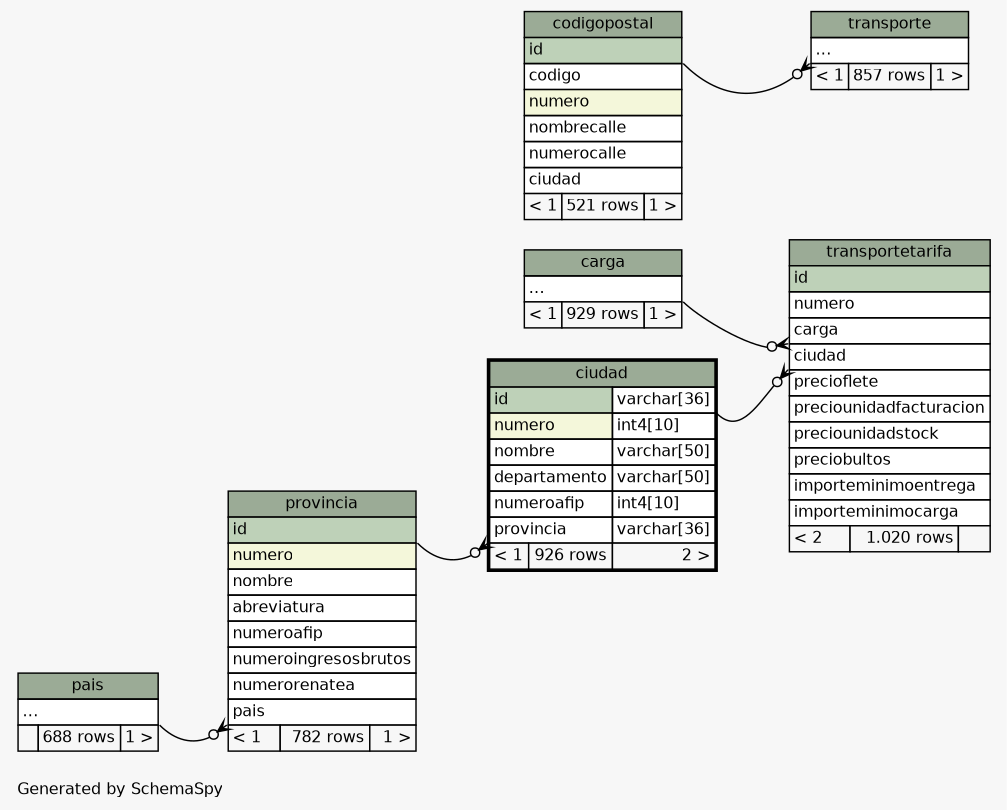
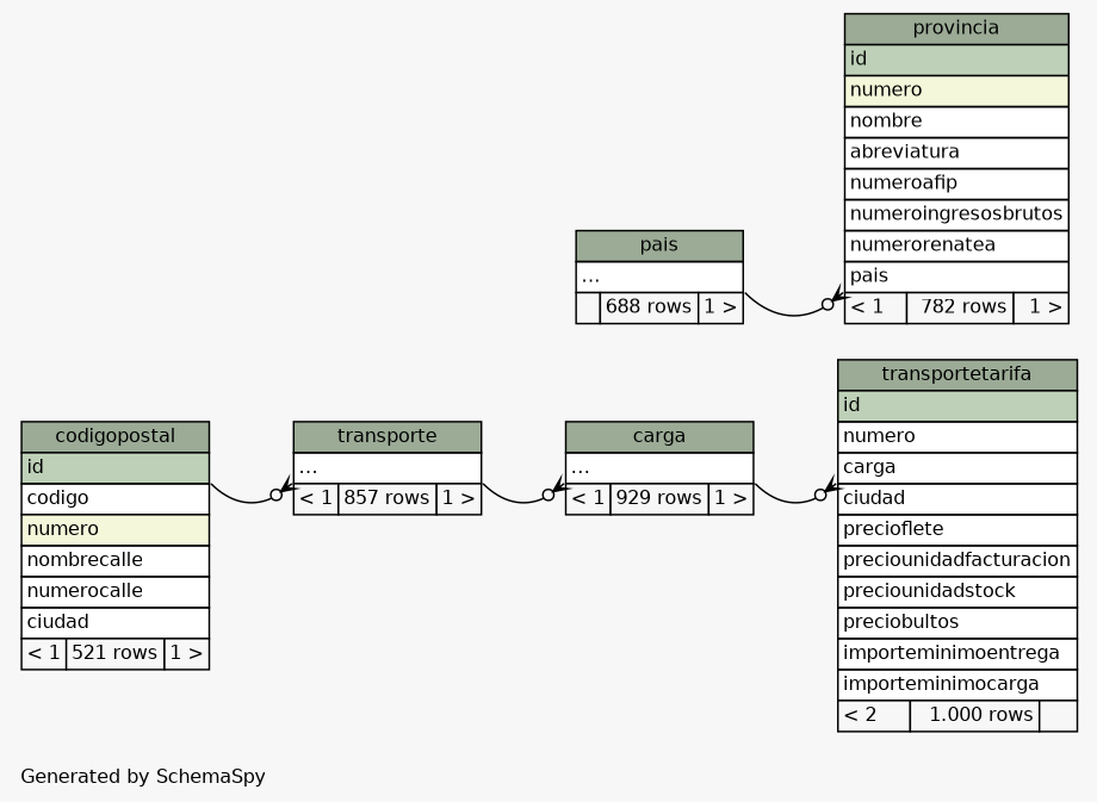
  digraph {
    bgcolor="#f7f7f7"
    fontname=Helvetica
    fontsize=11
    label="\nGenerated by SchemaSpy"
    labeljust=l
    nodesep=0.18
    rankdir=RL
    ranksep=0.46
    node [fontname=Helvetica fontsize=11 shape=plaintext]
    edge [arrowhead=none arrowsize=0.8 arrowtail=crowodot dir=back headport="elipses:se" tailport="elipses:sw"]
    n1 [label=<     <TABLE BORDER="0" CELLBORDER="1" CELLSPACING="0" BGCOLOR="#ffffff">       <TR><TD COLSPAN="3" BGCOLOR="#9bab96" ALIGN="CENTER">carga</TD></TR>       <TR><TD PORT="elipses" COLSPAN="3" ALIGN="LEFT">...</TD></TR>       <TR><TD ALIGN="LEFT" BGCOLOR="#f7f7f7">&lt; 1</TD><TD ALIGN="RIGHT" BGCOLOR="#f7f7f7">929 rows</TD><TD ALIGN="RIGHT" BGCOLOR="#f7f7f7">1 &gt;</TD></TR>     </TABLE>>]
    n2 [label=<     <TABLE BORDER="0" CELLBORDER="1" CELLSPACING="0" BGCOLOR="#ffffff">       <TR><TD COLSPAN="3" BGCOLOR="#9bab96" ALIGN="CENTER">transporte</TD></TR>       <TR><TD PORT="elipses" COLSPAN="3" ALIGN="LEFT">...</TD></TR>       <TR><TD ALIGN="LEFT" BGCOLOR="#f7f7f7">&lt; 1</TD><TD ALIGN="RIGHT" BGCOLOR="#f7f7f7">857 rows</TD><TD ALIGN="RIGHT" BGCOLOR="#f7f7f7">1 &gt;</TD></TR>     </TABLE>>]
    n3 [label=<     <TABLE BORDER="0" CELLBORDER="1" CELLSPACING="0" BGCOLOR="#ffffff">       <TR><TD COLSPAN="3" BGCOLOR="#9bab96" ALIGN="CENTER">codigopostal</TD></TR>       <TR><TD PORT="id" COLSPAN="3" BGCOLOR="#bed1b8" ALIGN="LEFT">id</TD></TR>       <TR><TD PORT="codigo" COLSPAN="3" ALIGN="LEFT">codigo</TD></TR>       <TR><TD PORT="numero" COLSPAN="3" BGCOLOR="#f4f7da" ALIGN="LEFT">numero</TD></TR>       <TR><TD PORT="nombrecalle" COLSPAN="3" ALIGN="LEFT">nombrecalle</TD></TR>       <TR><TD PORT="numerocalle" COLSPAN="3" ALIGN="LEFT">numerocalle</TD></TR>       <TR><TD PORT="ciudad" COLSPAN="3" ALIGN="LEFT">ciudad</TD></TR>       <TR><TD ALIGN="LEFT" BGCOLOR="#f7f7f7">&lt; 1</TD><TD ALIGN="RIGHT" BGCOLOR="#f7f7f7">521 rows</TD><TD ALIGN="RIGHT" BGCOLOR="#f7f7f7">1 &gt;</TD></TR>     </TABLE>>]
-   n4 [label=<     <TABLE BORDER="2" CELLBORDER="1" CELLSPACING="0" BGCOLOR="#ffffff">       <TR><TD COLSPAN="3" BGCOLOR="#9bab96" ALIGN="CENTER">ciudad</TD></TR>       <TR><TD PORT="id" COLSPAN="2" BGCOLOR="#bed1b8" ALIGN="LEFT">id</TD><TD PORT="id.type" ALIGN="LEFT">varchar[36]</TD></TR>       <TR><TD PORT="numero" COLSPAN="2" BGCOLOR="#f4f7da" ALIGN="LEFT">numero</TD><TD PORT="numero.type" ALIGN="LEFT">int4[10]</TD></TR>       <TR><TD PORT="nombre" COLSPAN="2" ALIGN="LEFT">nombre</TD><TD PORT="nombre.type" ALIGN="LEFT">varchar[50]</TD></TR>       <TR><TD PORT="departamento" COLSPAN="2" ALIGN="LEFT">departamento</TD><TD PORT="departamento.type" ALIGN="LEFT">varchar[50]</TD></TR>       <TR><TD PORT="numeroafip" COLSPAN="2" ALIGN="LEFT">numeroafip</TD><TD PORT="numeroafip.type" ALIGN="LEFT">int4[10]</TD></TR>       <TR><TD PORT="provincia" COLSPAN="2" ALIGN="LEFT">provincia</TD><TD PORT="provincia.type" ALIGN="LEFT">varchar[36]</TD></TR>       <TR><TD ALIGN="LEFT" BGCOLOR="#f7f7f7">&lt; 1</TD><TD ALIGN="RIGHT" BGCOLOR="#f7f7f7">926 rows</TD><TD ALIGN="RIGHT" BGCOLOR="#f7f7f7">2 &gt;</TD></TR>     </TABLE>>]
    n5 [label=<     <TABLE BORDER="0" CELLBORDER="1" CELLSPACING="0" BGCOLOR="#ffffff">       <TR><TD COLSPAN="3" BGCOLOR="#9bab96" ALIGN="CENTER">provincia</TD></TR>       <TR><TD PORT="id" COLSPAN="3" BGCOLOR="#bed1b8" ALIGN="LEFT">id</TD></TR>       <TR><TD PORT="numero" COLSPAN="3" BGCOLOR="#f4f7da" ALIGN="LEFT">numero</TD></TR>       <TR><TD PORT="nombre" COLSPAN="3" ALIGN="LEFT">nombre</TD></TR>       <TR><TD PORT="abreviatura" COLSPAN="3" ALIGN="LEFT">abreviatura</TD></TR>       <TR><TD PORT="numeroafip" COLSPAN="3" ALIGN="LEFT">numeroafip</TD></TR>       <TR><TD PORT="numeroingresosbrutos" COLSPAN="3" ALIGN="LEFT">numeroingresosbrutos</TD></TR>       <TR><TD PORT="numerorenatea" COLSPAN="3" ALIGN="LEFT">numerorenatea</TD></TR>       <TR><TD PORT="pais" COLSPAN="3" ALIGN="LEFT">pais</TD></TR>       <TR><TD ALIGN="LEFT" BGCOLOR="#f7f7f7">&lt; 1</TD><TD ALIGN="RIGHT" BGCOLOR="#f7f7f7">782 rows</TD><TD ALIGN="RIGHT" BGCOLOR="#f7f7f7">1 &gt;</TD></TR>     </TABLE>>]
    n6 [label=<     <TABLE BORDER="0" CELLBORDER="1" CELLSPACING="0" BGCOLOR="#ffffff">       <TR><TD COLSPAN="3" BGCOLOR="#9bab96" ALIGN="CENTER">pais</TD></TR>       <TR><TD PORT="elipses" COLSPAN="3" ALIGN="LEFT">...</TD></TR>       <TR><TD ALIGN="LEFT" BGCOLOR="#f7f7f7">  </TD><TD ALIGN="RIGHT" BGCOLOR="#f7f7f7">688 rows</TD><TD ALIGN="RIGHT" BGCOLOR="#f7f7f7">1 &gt;</TD></TR>     </TABLE>>]
-   n7 [label=<     <TABLE BORDER="0" CELLBORDER="1" CELLSPACING="0" BGCOLOR="#ffffff">       <TR><TD COLSPAN="3" BGCOLOR="#9bab96" ALIGN="CENTER">transportetarifa</TD></TR>       <TR><TD PORT="id" COLSPAN="3" BGCOLOR="#bed1b8" ALIGN="LEFT">id</TD></TR>       <TR><TD PORT="numero" COLSPAN="3" ALIGN="LEFT">numero</TD></TR>       <TR><TD PORT="carga" COLSPAN="3" ALIGN="LEFT">carga</TD></TR>       <TR><TD PORT="ciudad" COLSPAN="3" ALIGN="LEFT">ciudad</TD></TR>       <TR><TD PORT="precioflete" COLSPAN="3" ALIGN="LEFT">precioflete</TD></TR>       <TR><TD PORT="preciounidadfacturacion" COLSPAN="3" ALIGN="LEFT">preciounidadfacturacion</TD></TR>       <TR><TD PORT="preciounidadstock" COLSPAN="3" ALIGN="LEFT">preciounidadstock</TD></TR>       <TR><TD PORT="preciobultos" COLSPAN="3" ALIGN="LEFT">preciobultos</TD></TR>       <TR><TD PORT="importeminimoentrega" COLSPAN="3" ALIGN="LEFT">importeminimoentrega</TD></TR>       <TR><TD PORT="importeminimocarga" COLSPAN="3" ALIGN="LEFT">importeminimocarga</TD></TR>       <TR><TD ALIGN="LEFT" BGCOLOR="#f7f7f7">&lt; 2</TD><TD ALIGN="RIGHT" BGCOLOR="#f7f7f7">1.020 rows</TD><TD ALIGN="RIGHT" BGCOLOR="#f7f7f7">  </TD></TR>     </TABLE>>]
+   n7 [label=<     <TABLE BORDER="0" CELLBORDER="1" CELLSPACING="0" BGCOLOR="#ffffff">       <TR><TD COLSPAN="3" BGCOLOR="#9bab96" ALIGN="CENTER">transportetarifa</TD></TR>       <TR><TD PORT="id" COLSPAN="3" BGCOLOR="#bed1b8" ALIGN="LEFT">id</TD></TR>       <TR><TD PORT="numero" COLSPAN="3" ALIGN="LEFT">numero</TD></TR>       <TR><TD PORT="carga" COLSPAN="3" ALIGN="LEFT">carga</TD></TR>       <TR><TD PORT="ciudad" COLSPAN="3" ALIGN="LEFT">ciudad</TD></TR>       <TR><TD PORT="precioflete" COLSPAN="3" ALIGN="LEFT">precioflete</TD></TR>       <TR><TD PORT="preciounidadfacturacion" COLSPAN="3" ALIGN="LEFT">preciounidadfacturacion</TD></TR>       <TR><TD PORT="preciounidadstock" COLSPAN="3" ALIGN="LEFT">preciounidadstock</TD></TR>       <TR><TD PORT="preciobultos" COLSPAN="3" ALIGN="LEFT">preciobultos</TD></TR>       <TR><TD PORT="importeminimoentrega" COLSPAN="3" ALIGN="LEFT">importeminimoentrega</TD></TR>       <TR><TD PORT="importeminimocarga" COLSPAN="3" ALIGN="LEFT">importeminimocarga</TD></TR>       <TR><TD ALIGN="LEFT" BGCOLOR="#f7f7f7">&lt; 2</TD><TD ALIGN="RIGHT" BGCOLOR="#f7f7f7">1.000 rows</TD><TD ALIGN="RIGHT" BGCOLOR="#f7f7f7">  </TD></TR>     </TABLE>>]
+   n1 -> n2
    n2 -> n3 [headport="id:se"]
-   n4 -> n5 [headport="id:se" tailport="provincia:sw"]
    n5 -> n6 [tailport="pais:sw"]
    n7 -> n1 [tailport="carga:sw"]
-   n7 -> n4 [headport="id.type:se" tailport="ciudad:sw"]
  }
